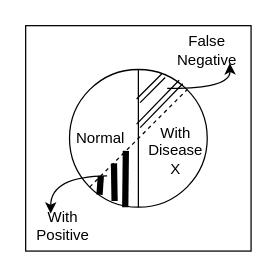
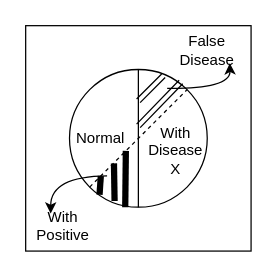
  <mxCell id="0" />
  <mxCell id="1" parent="0" />
  <mxCell id="2" value="" style="whiteSpace=wrap;html=1;aspect=fixed;" vertex="1" parent="1"><mxGeometry x="20" y="20" width="180" height="180" as="geometry" /></mxCell>
  <mxCell id="3" value="" style="ellipse;whiteSpace=wrap;html=1;aspect=fixed;" vertex="1" parent="1"><mxGeometry x="55" y="55" width="110" height="110" as="geometry" /></mxCell>
  <mxCell id="4" value="" style="endArrow=none;html=1;exitX=0.5;exitY=1;exitDx=0;exitDy=0;entryX=0.5;entryY=0;entryDx=0;entryDy=0;" edge="1" parent="1" source="3" target="3"><mxGeometry width="50" height="50" relative="1" as="geometry"><mxPoint x="83" y="120" as="sourcePoint" /><mxPoint x="133" y="70" as="targetPoint" /></mxGeometry></mxCell>
  <mxCell id="5" value="Normal" style="text;html=1;strokeColor=none;fillColor=none;align=center;verticalAlign=middle;whiteSpace=wrap;rounded=0;" vertex="1" parent="1"><mxGeometry x="60" y="100" width="40" height="20" as="geometry" /></mxCell>
  <mxCell id="6" value="With Disease X" style="text;html=1;strokeColor=none;fillColor=none;align=center;verticalAlign=middle;whiteSpace=wrap;rounded=0;" vertex="1" parent="1"><mxGeometry x="120" y="110" width="40" height="20" as="geometry" /></mxCell>
  <mxCell id="7" value="" style="endArrow=none;dashed=1;html=1;exitX=0;exitY=1;exitDx=0;exitDy=0;entryX=1;entryY=0;entryDx=0;entryDy=0;" edge="1" parent="1" source="3" target="3"><mxGeometry width="50" height="50" relative="1" as="geometry"><mxPoint x="85" y="135" as="sourcePoint" /><mxPoint x="135" y="85" as="targetPoint" /></mxGeometry></mxCell>
  <mxCell id="8" value="" style="shape=link;html=1;" edge="1" parent="1"><mxGeometry width="50" height="50" relative="1" as="geometry"><mxPoint x="110" y="80" as="sourcePoint" /><mxPoint x="130" y="60" as="targetPoint" /></mxGeometry></mxCell>
  <mxCell id="9" value="" style="shape=link;html=1;entryX=0.809;entryY=0.091;entryDx=0;entryDy=0;entryPerimeter=0;" edge="1" parent="1" target="3"><mxGeometry width="50" height="50" relative="1" as="geometry"><mxPoint x="110" y="100" as="sourcePoint" /><mxPoint x="135" y="71" as="targetPoint" /></mxGeometry></mxCell>
  <mxCell id="10" value="" style="endArrow=none;html=1;strokeWidth=5;" edge="1" parent="1"><mxGeometry width="50" height="50" relative="1" as="geometry"><mxPoint x="99.5" y="165" as="sourcePoint" /><mxPoint x="100" y="120" as="targetPoint" /></mxGeometry></mxCell>
  <mxCell id="11" value="" style="endArrow=none;html=1;strokeWidth=5;" edge="1" parent="1"><mxGeometry width="50" height="50" relative="1" as="geometry"><mxPoint x="91" y="160" as="sourcePoint" /><mxPoint x="90.5" y="130" as="targetPoint" /></mxGeometry></mxCell>
  <mxCell id="12" value="" style="endArrow=none;html=1;strokeWidth=5;exitX=0.218;exitY=0.909;exitDx=0;exitDy=0;exitPerimeter=0;" edge="1" parent="1" source="3"><mxGeometry width="50" height="50" relative="1" as="geometry"><mxPoint x="80" y="150" as="sourcePoint" /><mxPoint x="80" y="140" as="targetPoint" /></mxGeometry></mxCell>
  <mxCell id="13" value="" style="endArrow=classic;html=1;strokeWidth=1;edgeStyle=orthogonalEdgeStyle;curved=1;" edge="1" parent="1"><mxGeometry width="50" height="50" relative="1" as="geometry"><mxPoint x="133" y="70" as="sourcePoint" /><mxPoint x="183" y="50" as="targetPoint" /></mxGeometry></mxCell>
- <mxCell id="14" value="False Negative" style="text;html=1;strokeColor=none;fillColor=none;align=center;verticalAlign=middle;whiteSpace=wrap;rounded=0;" vertex="1" parent="1"><mxGeometry x="145" y="30" width="40" height="20" as="geometry" /></mxCell>
+ <mxCell id="14" value="False Disease" style="text;html=1;strokeColor=none;fillColor=none;align=center;verticalAlign=middle;whiteSpace=wrap;rounded=0;" vertex="1" parent="1"><mxGeometry x="145" y="30" width="40" height="20" as="geometry" /></mxCell>
  <mxCell id="15" value="With Positive" style="text;html=1;strokeColor=none;fillColor=none;align=center;verticalAlign=middle;whiteSpace=wrap;rounded=0;" vertex="1" parent="1"><mxGeometry x="30" y="170" width="40" height="20" as="geometry" /></mxCell>
  <mxCell id="16" value="" style="endArrow=classic;html=1;strokeWidth=1;edgeStyle=orthogonalEdgeStyle;curved=1;entryX=0.25;entryY=0;entryDx=0;entryDy=0;" edge="1" parent="1" target="15"><mxGeometry width="50" height="50" relative="1" as="geometry"><mxPoint x="85" y="140" as="sourcePoint" /><mxPoint x="25" y="200" as="targetPoint" /></mxGeometry></mxCell>
